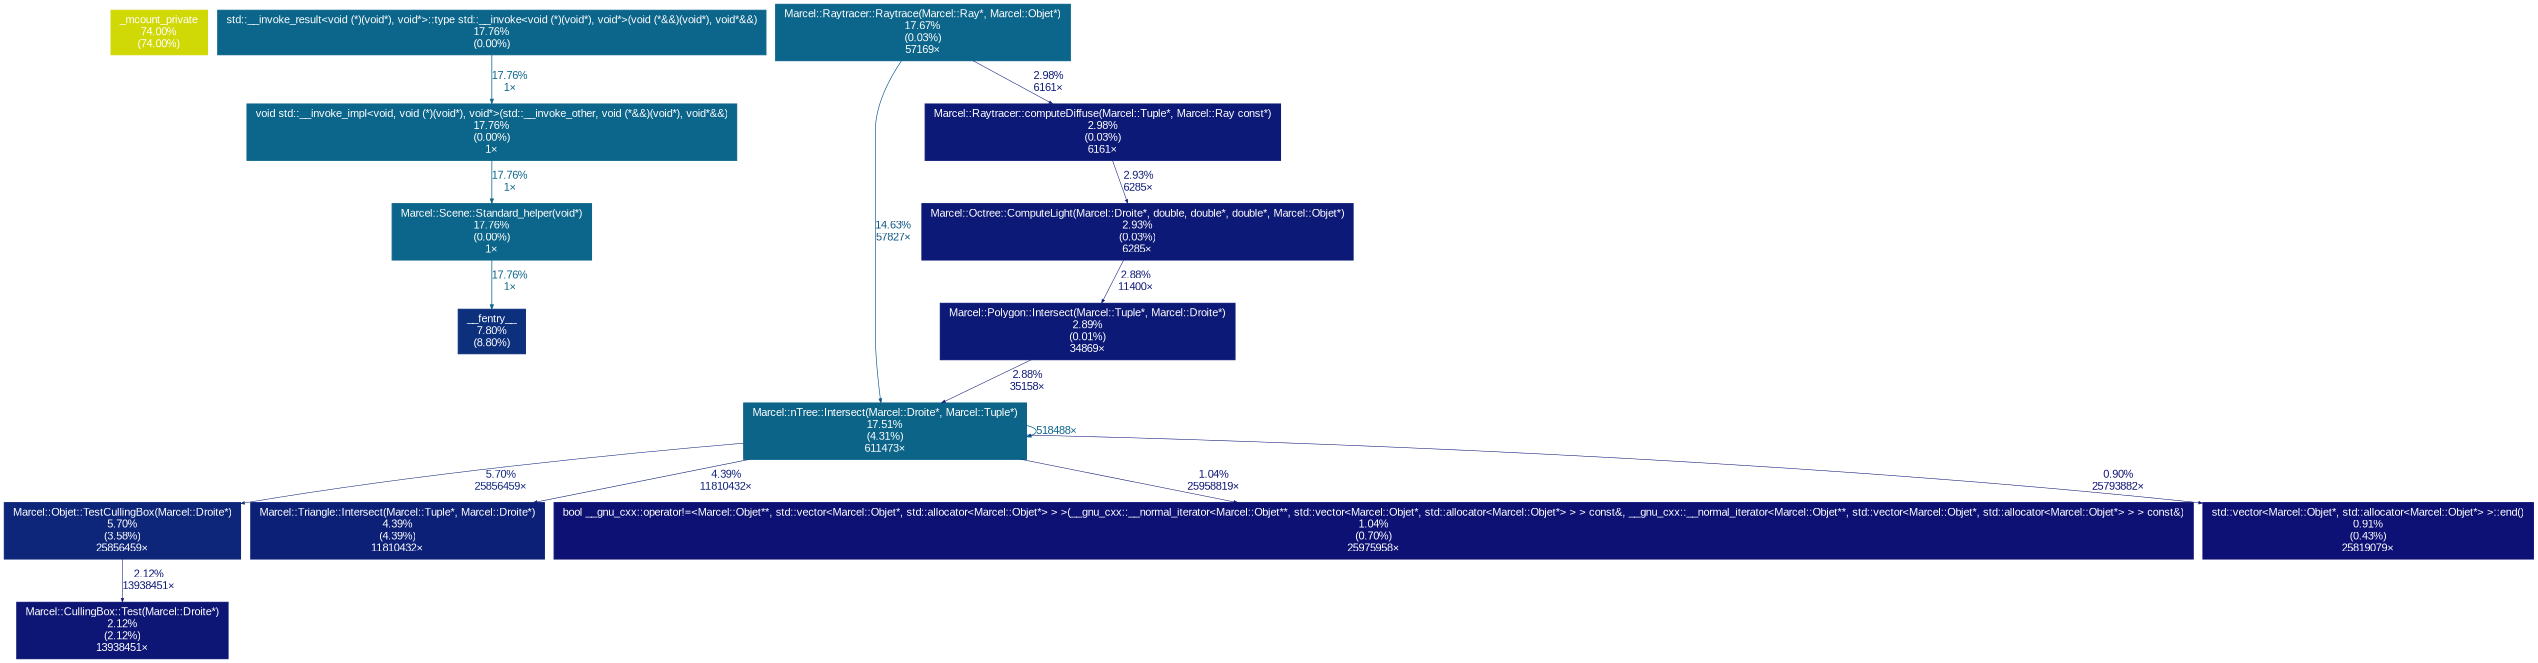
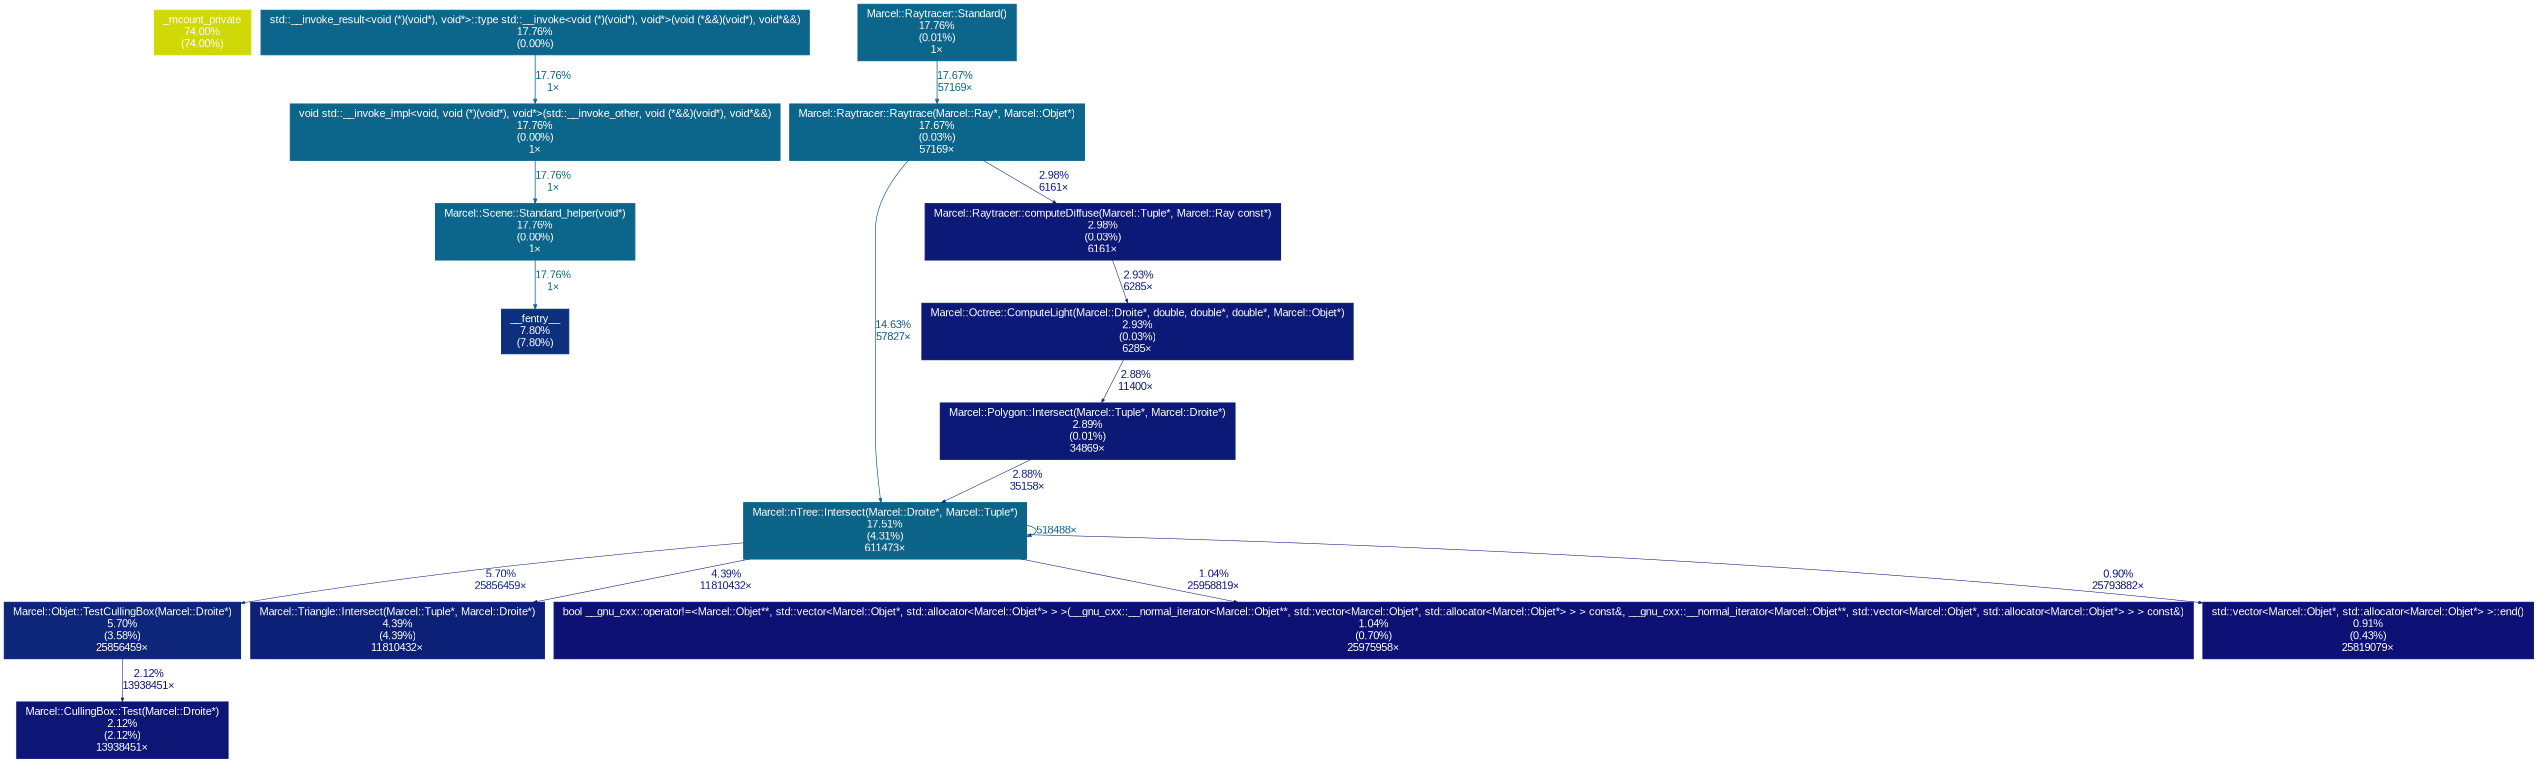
  digraph {
    fontname=Arial
    nodesep=0.125
    ranksep=0.25
    node [color="#0c658a" fontcolor="#ffffff" fontname=Arial fontsize=10.00 shape=box style=filled]
    edge [arrowsize=0.35 color="#0c658a" fontcolor="#0c658a" fontname=Arial fontsize=10.00 labeldistance=0.50 penwidth=0.50]
    n1 [color="#d0d806" height=0 label="_mcount_private\n74.00%\n(74.00%)" width=0]
    n2 [height=0 label="Marcel::Scene::Standard_helper(void*)\n17.76%\n(0.00%)\n1×" width=0]
-   n3 [color="#0d307d" height=0 label="__fentry__\n7.80%\n(8.80%)" width=0]
+   n3 [color="#0d307d" height=0 label="__fentry__\n7.80%\n(7.80%)" width=0]
+   n4 [height=0 label="Marcel::Raytracer::Standard()\n17.76%\n(0.01%)\n1×" width=0]
    n5 [height=0 label="Marcel::Raytracer::Raytrace(Marcel::Ray*, Marcel::Objet*)\n17.67%\n(0.03%)\n57169×" width=0]
    n6 [color="#0c6489" height=0 label="Marcel::nTree::Intersect(Marcel::Droite*, Marcel::Tuple*)\n17.51%\n(4.31%)\n611473×" width=0]
    n7 [color="#0d1977" height=0 label="Marcel::Raytracer::computeDiffuse(Marcel::Tuple*, Marcel::Ray const*)\n2.98%\n(0.03%)\n6161×" width=0]
    n8 [color="#0d267a" height=0 label="Marcel::Objet::TestCullingBox(Marcel::Droite*)\n5.70%\n(3.58%)\n25856459×" width=0]
    n9 [color="#0d2078" height=0 label="Marcel::Triangle::Intersect(Marcel::Tuple*, Marcel::Droite*)\n4.39%\n(4.39%)\n11810432×" width=0]
    n10 [color="#0d1174" height=0 label="bool __gnu_cxx::operator!=<Marcel::Objet**, std::vector<Marcel::Objet*, std::allocator<Marcel::Objet*> > >(__gnu_cxx::__normal_iterator<Marcel::Objet**, std::vector<Marcel::Objet*, std::allocator<Marcel::Objet*> > > const&, __gnu_cxx::__normal_iterator<Marcel::Objet**, std::vector<Marcel::Objet*, std::allocator<Marcel::Objet*> > > const&)\n1.04%\n(0.70%)\n25975958×" width=0]
    n11 [color="#0d1074" height=0 label="std::vector<Marcel::Objet*, std::allocator<Marcel::Objet*> >::end()\n0.91%\n(0.43%)\n25819079×" width=0]
    n12 [color="#0d1976" height=0 label="Marcel::Octree::ComputeLight(Marcel::Droite*, double, double*, double*, Marcel::Objet*)\n2.93%\n(0.03%)\n6285×" width=0]
    n13 [height=0 label="void std::__invoke_impl<void, void (*)(void*), void*>(std::__invoke_other, void (*&&)(void*), void*&&)\n17.76%\n(0.00%)\n1×" width=0]
    n14 [height=0 label="std::__invoke_result<void (*)(void*), void*>::type std::__invoke<void (*)(void*), void*>(void (*&&)(void*), void*&&)\n17.76%\n(0.00%)" width=0]
    n15 [color="#0d1675" height=0 label="Marcel::CullingBox::Test(Marcel::Droite*)\n2.12%\n(2.12%)\n13938451×" width=0]
    n16 [color="#0d1976" height=0 label="Marcel::Polygon::Intersect(Marcel::Tuple*, Marcel::Droite*)\n2.89%\n(0.01%)\n34869×" width=0]
    n2 -> n3 [arrowsize=0.42 label="17.76%\n1×" labeldistance=0.71 penwidth=0.71]
+   n4 -> n5 [arrowsize=0.42 label="17.67%\n57169×" labeldistance=0.71 penwidth=0.71]
    n5 -> n6 [arrowsize=0.38 color="#0c5386" fontcolor="#0c5386" label="14.63%\n57827×" labeldistance=0.59 penwidth=0.59]
    n5 -> n7 [color="#0d1977" fontcolor="#0d1977" label="2.98%\n6161×"]
    n6 -> n6 [arrowsize=0.42 color="#0c6489" fontcolor="#0c6489" label="518488×" labeldistance=0.70 penwidth=0.70]
    n6 -> n8 [color="#0d267a" fontcolor="#0d267a" label="5.70%\n25856459×"]
    n6 -> n9 [color="#0d2078" fontcolor="#0d2078" label="4.39%\n11810432×"]
    n6 -> n10 [color="#0d1174" fontcolor="#0d1174" label="1.04%\n25958819×"]
    n6 -> n11 [color="#0d1074" fontcolor="#0d1074" label="0.90%\n25793882×"]
    n7 -> n12 [color="#0d1976" fontcolor="#0d1976" label="2.93%\n6285×"]
    n8 -> n15 [color="#0d1675" fontcolor="#0d1675" label="2.12%\n13938451×"]
    n12 -> n16 [color="#0d1976" fontcolor="#0d1976" label="2.88%\n11400×"]
    n13 -> n2 [arrowsize=0.42 label="17.76%\n1×" labeldistance=0.71 penwidth=0.71]
    n14 -> n13 [arrowsize=0.42 label="17.76%\n1×" labeldistance=0.71 penwidth=0.71]
    n16 -> n6 [color="#0d1976" fontcolor="#0d1976" label="2.88%\n35158×"]
  }
